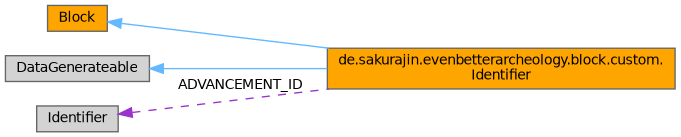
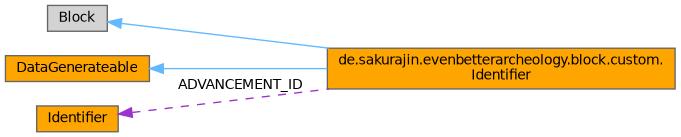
  digraph {
    rankdir=LR
    node [color=gray40 fillcolor=orange fontname=Helvetica fontsize=10 shape=box style=filled]
    edge [color=steelblue1 dir=back fontname=Helvetica fontsize=10 labelfontname=Helvetica labelfontsize=10 style=solid]
    n1 [fontcolor=black height=0.2 label="de.sakurajin.evenbetterarcheology.block.custom.\lIdentifier" width=0.4]
-   n2 [height=0.2 label=Block width=0.4]
-   n3 [fillcolor=lightgrey height=0.2 label=DataGenerateable width=0.4]
-   n4 [fillcolor=lightgrey height=0.2 label=Identifier width=0.4]
+   n2 [fillcolor=lightgrey height=0.2 label=Block width=0.4]
+   n3 [height=0.2 label=DataGenerateable width=0.4]
+   n4 [height=0.2 label=Identifier width=0.4]
    n2 -> n1
    n3 -> n1
    n4 -> n1 [color=darkorchid3 label=" ADVANCEMENT_ID" style=dashed]
  }
